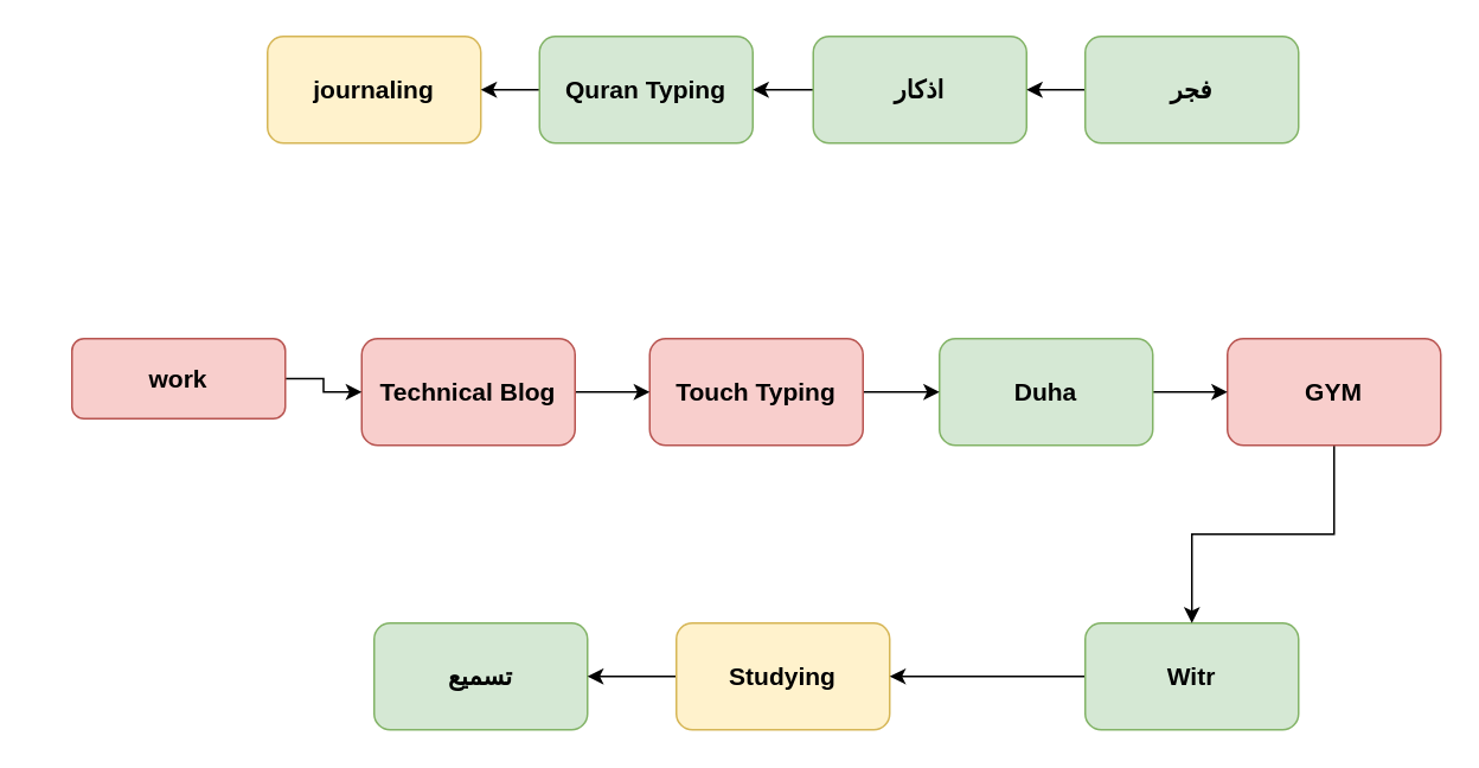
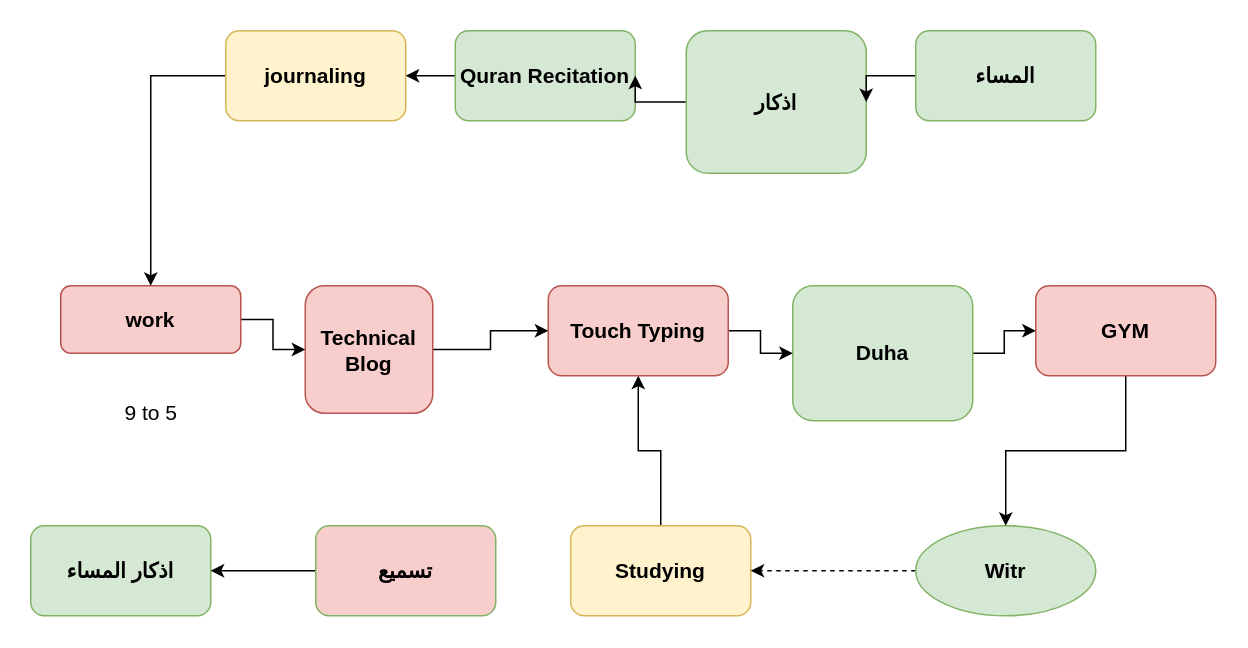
  <mxCell id="0" />
  <mxCell id="1" parent="0" />
- <mxCell id="4" value="تسميع" style="rounded=1;whiteSpace=wrap;html=1;fontSize=14;fontStyle=1;fillColor=#d5e8d4;strokeColor=#82b366;" vertex="1" parent="1"><mxGeometry x="210" y="350" width="120" height="60" as="geometry" /></mxCell>
- <mxCell id="5" value="" style="edgeStyle=orthogonalEdgeStyle;rounded=0;orthogonalLoop=1;jettySize=auto;html=1;fontSize=14;fontStyle=1;" edge="1" parent="1" source="6" target="4"><mxGeometry relative="1" as="geometry" /></mxCell>
+ <mxCell id="2" value="اذكار المساء" style="rounded=1;whiteSpace=wrap;html=1;fontSize=14;fontStyle=1;fillColor=#d5e8d4;strokeColor=#82b366;" vertex="1" parent="1"><mxGeometry x="20" y="350" width="120" height="60" as="geometry" /></mxCell>
+ <mxCell id="3" value="" style="edgeStyle=orthogonalEdgeStyle;rounded=0;orthogonalLoop=1;jettySize=auto;html=1;fontSize=14;fontStyle=1;" edge="1" parent="1" source="4" target="2"><mxGeometry relative="1" as="geometry" /></mxCell>
+ <mxCell id="4" value="تسميع" style="rounded=1;whiteSpace=wrap;html=1;fontSize=14;fontStyle=1;fillColor=#f8cecc;strokeColor=#82b366;" vertex="1" parent="1"><mxGeometry x="210" y="350" width="120" height="60" as="geometry" /></mxCell>
+ <mxCell id="5" value="" style="edgeStyle=orthogonalEdgeStyle;rounded=0;orthogonalLoop=1;jettySize=auto;html=1;fontSize=14;fontStyle=1;" edge="1" parent="1" source="6" target="14"><mxGeometry relative="1" as="geometry" /></mxCell>
  <mxCell id="6" value="Studying" style="rounded=1;whiteSpace=wrap;html=1;fontSize=14;fontStyle=1;fillColor=#fff2cc;strokeColor=#d6b656;" vertex="1" parent="1"><mxGeometry x="380" y="350" width="120" height="60" as="geometry" /></mxCell>
- <mxCell id="7" value="" style="edgeStyle=orthogonalEdgeStyle;rounded=0;orthogonalLoop=1;jettySize=auto;html=1;fontSize=14;fontStyle=1;" edge="1" parent="1" source="8" target="6"><mxGeometry relative="1" as="geometry" /></mxCell>
- <mxCell id="8" value="Witr" style="rounded=1;whiteSpace=wrap;html=1;fontSize=14;fontStyle=1;fillColor=#d5e8d4;strokeColor=#82b366;" vertex="1" parent="1"><mxGeometry x="610" y="350" width="120" height="60" as="geometry" /></mxCell>
+ <mxCell id="7" value="" style="edgeStyle=orthogonalEdgeStyle;rounded=0;orthogonalLoop=1;jettySize=auto;html=1;fontSize=14;fontStyle=1;dashed=1;" edge="1" parent="1" source="8" target="6"><mxGeometry relative="1" as="geometry" /></mxCell>
+ <mxCell id="8" value="Witr" style="ellipse;whiteSpace=wrap;html=1;fontSize=14;fontStyle=1;fillColor=#d5e8d4;strokeColor=#82b366;" vertex="1" parent="1"><mxGeometry x="610" y="350" width="120" height="60" as="geometry" /></mxCell>
  <mxCell id="9" style="edgeStyle=orthogonalEdgeStyle;rounded=0;orthogonalLoop=1;jettySize=auto;html=1;exitX=0.5;exitY=1;exitDx=0;exitDy=0;entryX=0.5;entryY=0;entryDx=0;entryDy=0;fontSize=14;fontStyle=1;" edge="1" parent="1" source="10" target="8"><mxGeometry relative="1" as="geometry" /></mxCell>
  <mxCell id="10" value="GYM" style="rounded=1;whiteSpace=wrap;html=1;fontSize=14;fontStyle=1;fillColor=#f8cecc;strokeColor=#b85450;" vertex="1" parent="1"><mxGeometry x="690" y="190" width="120" height="60" as="geometry" /></mxCell>
  <mxCell id="11" style="edgeStyle=orthogonalEdgeStyle;rounded=0;orthogonalLoop=1;jettySize=auto;html=1;exitX=1;exitY=0.5;exitDx=0;exitDy=0;fontSize=14;fontStyle=1;" edge="1" parent="1" source="12" target="10"><mxGeometry relative="1" as="geometry" /></mxCell>
- <mxCell id="12" value="Duha" style="rounded=1;whiteSpace=wrap;html=1;fontSize=14;fontStyle=1;fillColor=#d5e8d4;strokeColor=#82b366;" vertex="1" parent="1"><mxGeometry x="528" y="190" width="120" height="60" as="geometry" /></mxCell>
+ <mxCell id="12" value="Duha" style="rounded=1;whiteSpace=wrap;html=1;fontSize=14;fontStyle=1;fillColor=#d5e8d4;strokeColor=#82b366;" vertex="1" parent="1"><mxGeometry x="528" y="190" width="120" height="90" as="geometry" /></mxCell>
  <mxCell id="13" style="edgeStyle=orthogonalEdgeStyle;rounded=0;orthogonalLoop=1;jettySize=auto;html=1;exitX=1;exitY=0.5;exitDx=0;exitDy=0;entryX=0;entryY=0.5;entryDx=0;entryDy=0;fontSize=14;fontStyle=1;" edge="1" parent="1" source="14" target="12"><mxGeometry relative="1" as="geometry" /></mxCell>
  <mxCell id="14" value="Touch Typing" style="rounded=1;whiteSpace=wrap;html=1;fontSize=14;fontStyle=1;fillColor=#f8cecc;strokeColor=#b85450;" vertex="1" parent="1"><mxGeometry x="365" y="190" width="120" height="60" as="geometry" /></mxCell>
  <mxCell id="15" style="edgeStyle=orthogonalEdgeStyle;rounded=0;orthogonalLoop=1;jettySize=auto;html=1;exitX=1;exitY=0.5;exitDx=0;exitDy=0;entryX=0;entryY=0.5;entryDx=0;entryDy=0;fontSize=14;fontStyle=1;" edge="1" parent="1" source="16" target="14"><mxGeometry relative="1" as="geometry" /></mxCell>
- <mxCell id="16" value="Technical Blog" style="rounded=1;whiteSpace=wrap;html=1;fontSize=14;fontStyle=1;fillColor=#f8cecc;strokeColor=#b85450;" vertex="1" parent="1"><mxGeometry x="203" y="190" width="120" height="60" as="geometry" /></mxCell>
+ <mxCell id="16" value="Technical Blog" style="rounded=1;whiteSpace=wrap;html=1;fontSize=14;fontStyle=1;fillColor=#f8cecc;strokeColor=#b85450;" vertex="1" parent="1"><mxGeometry x="203" y="190" width="85" height="85" as="geometry" /></mxCell>
  <mxCell id="17" style="edgeStyle=orthogonalEdgeStyle;rounded=0;orthogonalLoop=1;jettySize=auto;html=1;exitX=1;exitY=0.5;exitDx=0;exitDy=0;fontSize=14;fontStyle=1;" edge="1" parent="1" source="18" target="16"><mxGeometry relative="1" as="geometry" /></mxCell>
  <mxCell id="18" value="work" style="rounded=1;whiteSpace=wrap;html=1;fontSize=14;fontStyle=1;fillColor=#f8cecc;strokeColor=#b85450;" vertex="1" parent="1"><mxGeometry x="40" y="190" width="120" height="45" as="geometry" /></mxCell>
+ <mxCell id="19" style="edgeStyle=orthogonalEdgeStyle;rounded=0;orthogonalLoop=1;jettySize=auto;html=1;exitX=0;exitY=0.5;exitDx=0;exitDy=0;entryX=0.5;entryY=0;entryDx=0;entryDy=0;fontSize=14;fontStyle=1;" edge="1" parent="1" source="20" target="18"><mxGeometry relative="1" as="geometry" /></mxCell>
  <mxCell id="20" value="&lt;font style=&quot;font-size: 14px;&quot;&gt;&lt;span style=&quot;font-size: 14px;&quot;&gt;journaling&lt;/span&gt;&lt;/font&gt;" style="rounded=1;whiteSpace=wrap;html=1;fontSize=14;fontStyle=1;fillColor=#fff2cc;strokeColor=#d6b656;" vertex="1" parent="1"><mxGeometry x="150" y="20" width="120" height="60" as="geometry" /></mxCell>
  <mxCell id="21" style="edgeStyle=orthogonalEdgeStyle;rounded=0;orthogonalLoop=1;jettySize=auto;html=1;exitX=0;exitY=0.5;exitDx=0;exitDy=0;entryX=1;entryY=0.5;entryDx=0;entryDy=0;fontSize=14;fontStyle=1;" edge="1" parent="1" source="22" target="20"><mxGeometry relative="1" as="geometry" /></mxCell>
- <mxCell id="22" value="&lt;font style=&quot;font-size: 14px;&quot;&gt;&lt;span style=&quot;font-size: 14px;&quot;&gt;Quran Typing&lt;/span&gt;&lt;/font&gt;" style="rounded=1;whiteSpace=wrap;html=1;fontSize=14;fontStyle=1;fillColor=#d5e8d4;strokeColor=#82b366;" vertex="1" parent="1"><mxGeometry x="303" y="20" width="120" height="60" as="geometry" /></mxCell>
+ <mxCell id="22" value="&lt;font style=&quot;font-size: 14px;&quot;&gt;&lt;span style=&quot;font-size: 14px;&quot;&gt;Quran Recitation&lt;/span&gt;&lt;/font&gt;" style="rounded=1;whiteSpace=wrap;html=1;fontSize=14;fontStyle=1;fillColor=#d5e8d4;strokeColor=#82b366;" vertex="1" parent="1"><mxGeometry x="303" y="20" width="120" height="60" as="geometry" /></mxCell>
  <mxCell id="23" style="edgeStyle=orthogonalEdgeStyle;rounded=0;orthogonalLoop=1;jettySize=auto;html=1;exitX=0;exitY=0.5;exitDx=0;exitDy=0;entryX=1;entryY=0.5;entryDx=0;entryDy=0;fontSize=14;fontStyle=1;" edge="1" parent="1" source="24" target="22"><mxGeometry relative="1" as="geometry" /></mxCell>
- <mxCell id="24" value="&lt;font style=&quot;font-size: 14px;&quot;&gt;&lt;span style=&quot;font-size: 14px;&quot;&gt;اذكار&lt;/span&gt;&lt;/font&gt;" style="rounded=1;whiteSpace=wrap;html=1;fontSize=14;fontStyle=1;fillColor=#d5e8d4;strokeColor=#82b366;" vertex="1" parent="1"><mxGeometry x="457" y="20" width="120" height="60" as="geometry" /></mxCell>
+ <mxCell id="24" value="&lt;font style=&quot;font-size: 14px;&quot;&gt;&lt;span style=&quot;font-size: 14px;&quot;&gt;اذكار&lt;/span&gt;&lt;/font&gt;" style="rounded=1;whiteSpace=wrap;html=1;fontSize=14;fontStyle=1;fillColor=#d5e8d4;strokeColor=#82b366;" vertex="1" parent="1"><mxGeometry x="457" y="20" width="120" height="95" as="geometry" /></mxCell>
  <mxCell id="25" style="edgeStyle=orthogonalEdgeStyle;rounded=0;orthogonalLoop=1;jettySize=auto;html=1;exitX=0;exitY=0.5;exitDx=0;exitDy=0;entryX=1;entryY=0.5;entryDx=0;entryDy=0;fontSize=14;fontStyle=1;" edge="1" parent="1" source="26" target="24"><mxGeometry relative="1" as="geometry" /></mxCell>
- <mxCell id="26" value="&lt;font style=&quot;font-size: 14px;&quot;&gt;&lt;span style=&quot;font-size: 14px;&quot;&gt;فجر&lt;/span&gt;&lt;/font&gt;" style="rounded=1;whiteSpace=wrap;html=1;fontSize=14;fontStyle=1;fillColor=#d5e8d4;strokeColor=#82b366;" vertex="1" parent="1"><mxGeometry x="610" y="20" width="120" height="60" as="geometry" /></mxCell>
+ <mxCell id="26" value="&lt;font style=&quot;font-size: 14px;&quot;&gt;&lt;span style=&quot;font-size: 14px;&quot;&gt;المساء&lt;/span&gt;&lt;/font&gt;" style="rounded=1;whiteSpace=wrap;html=1;fontSize=14;fontStyle=1;fillColor=#d5e8d4;strokeColor=#82b366;" vertex="1" parent="1"><mxGeometry x="610" y="20" width="120" height="60" as="geometry" /></mxCell>
+ <mxCell id="27" value="&lt;font style=&quot;font-size: 14px;&quot;&gt;9 to 5&lt;/font&gt;" style="text;html=1;align=center;verticalAlign=middle;resizable=0;points=[];autosize=1;strokeColor=none;fillColor=none;" vertex="1" parent="1"><mxGeometry x="70" y="260" width="60" height="30" as="geometry" /></mxCell>
